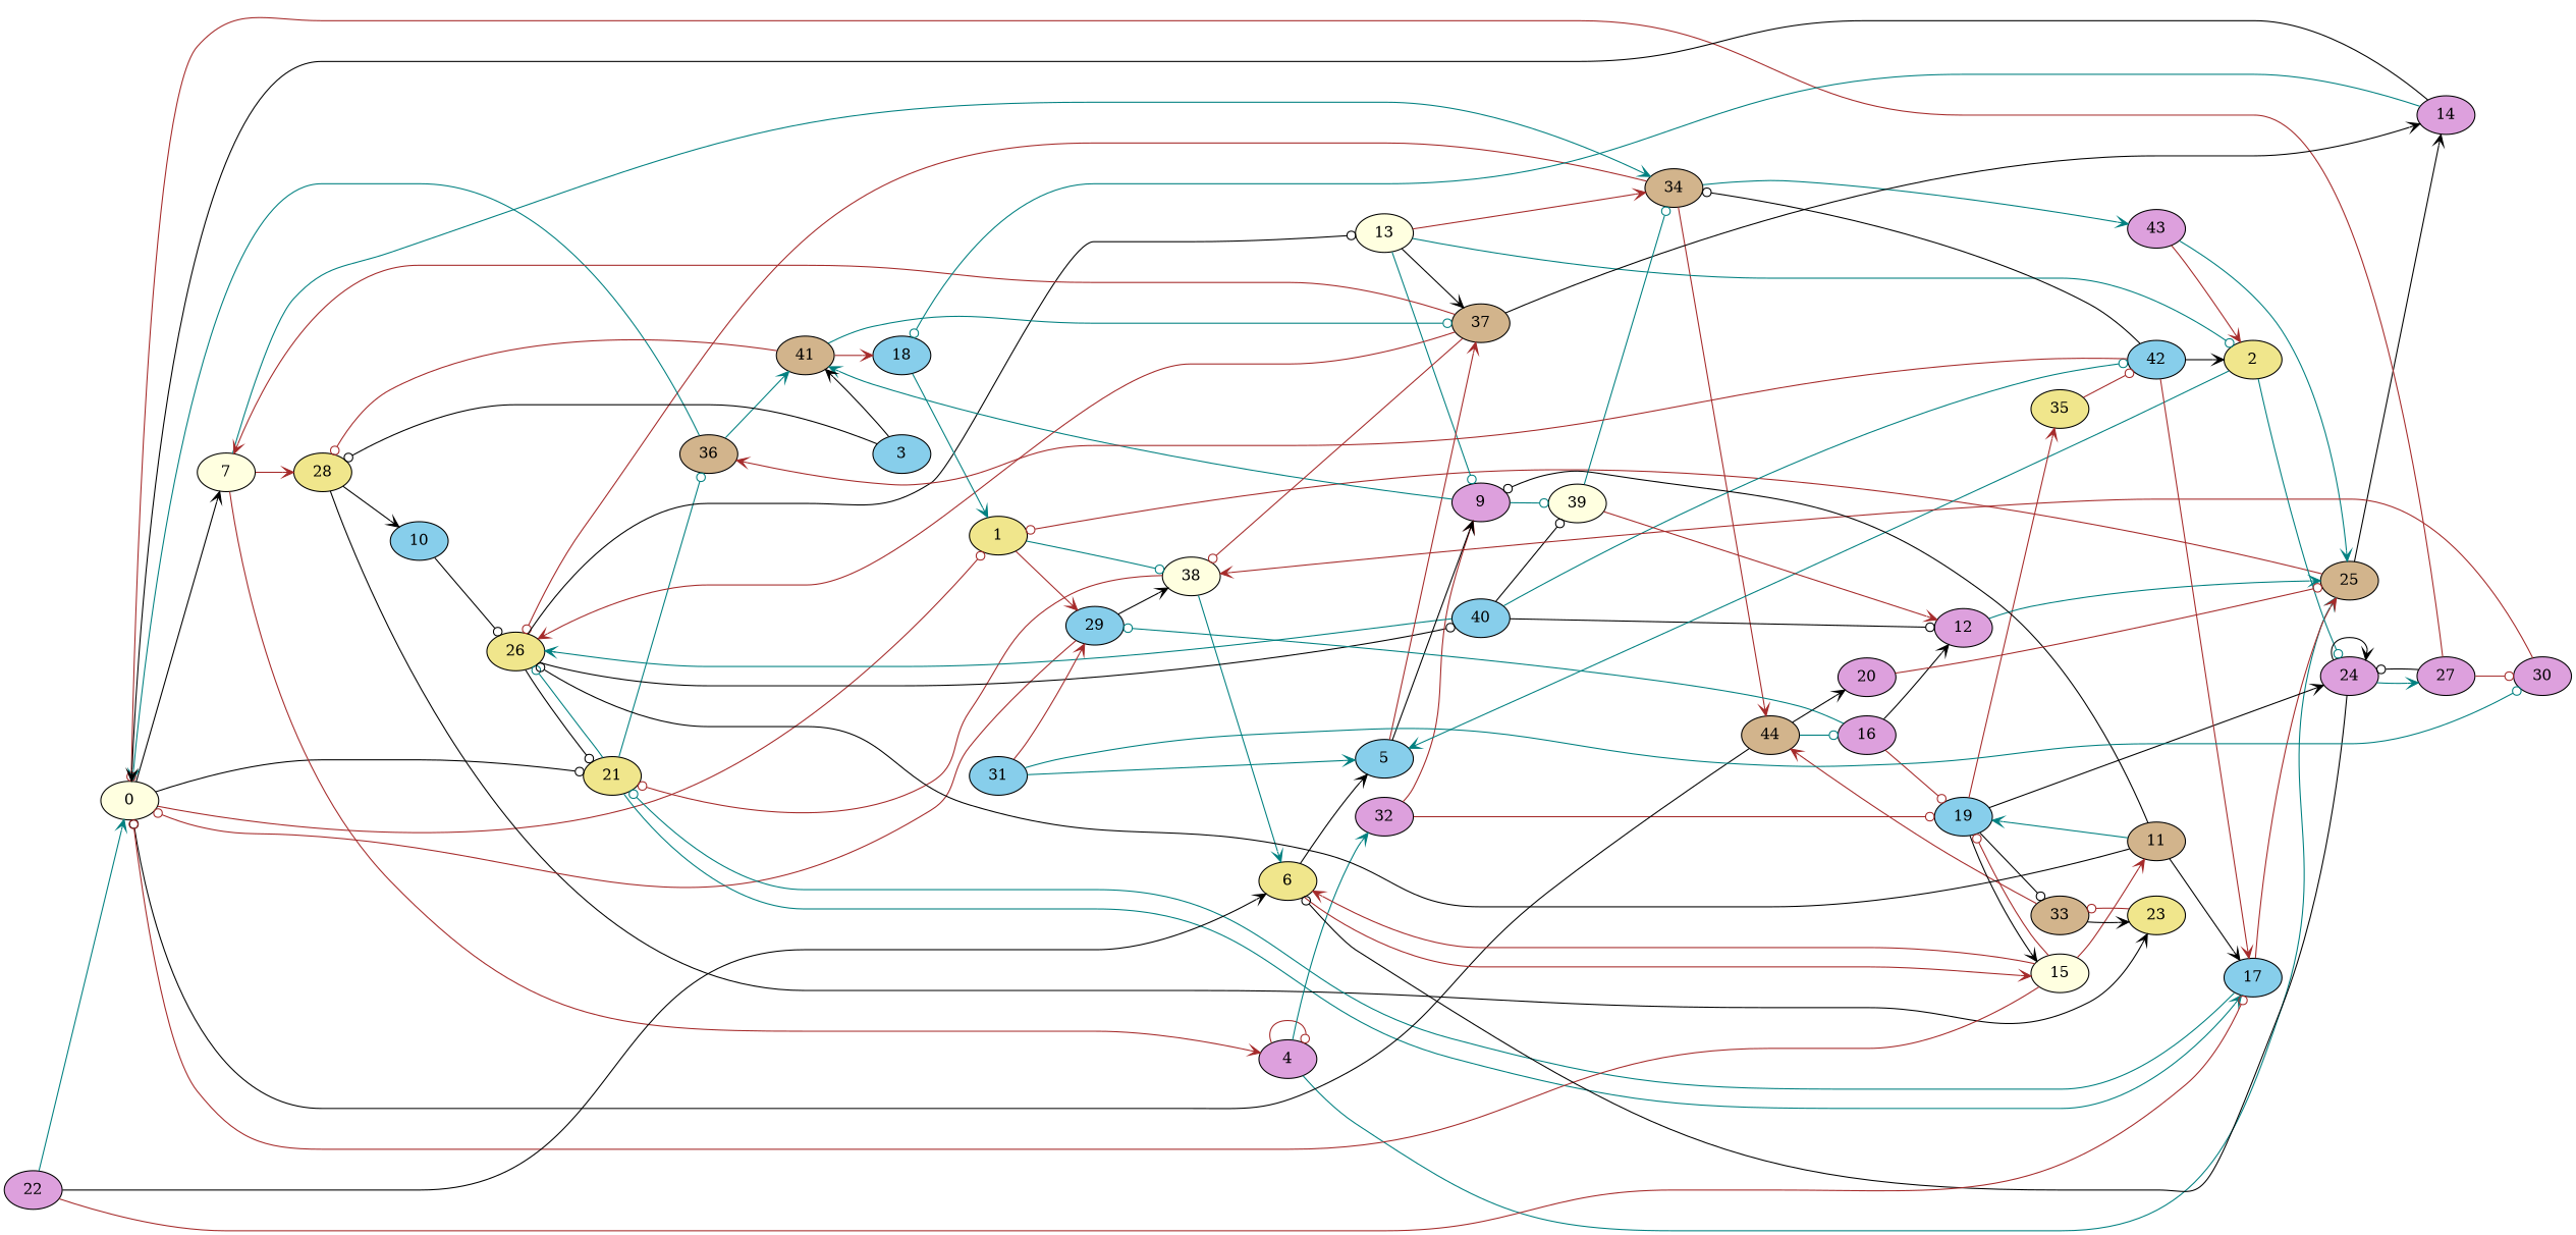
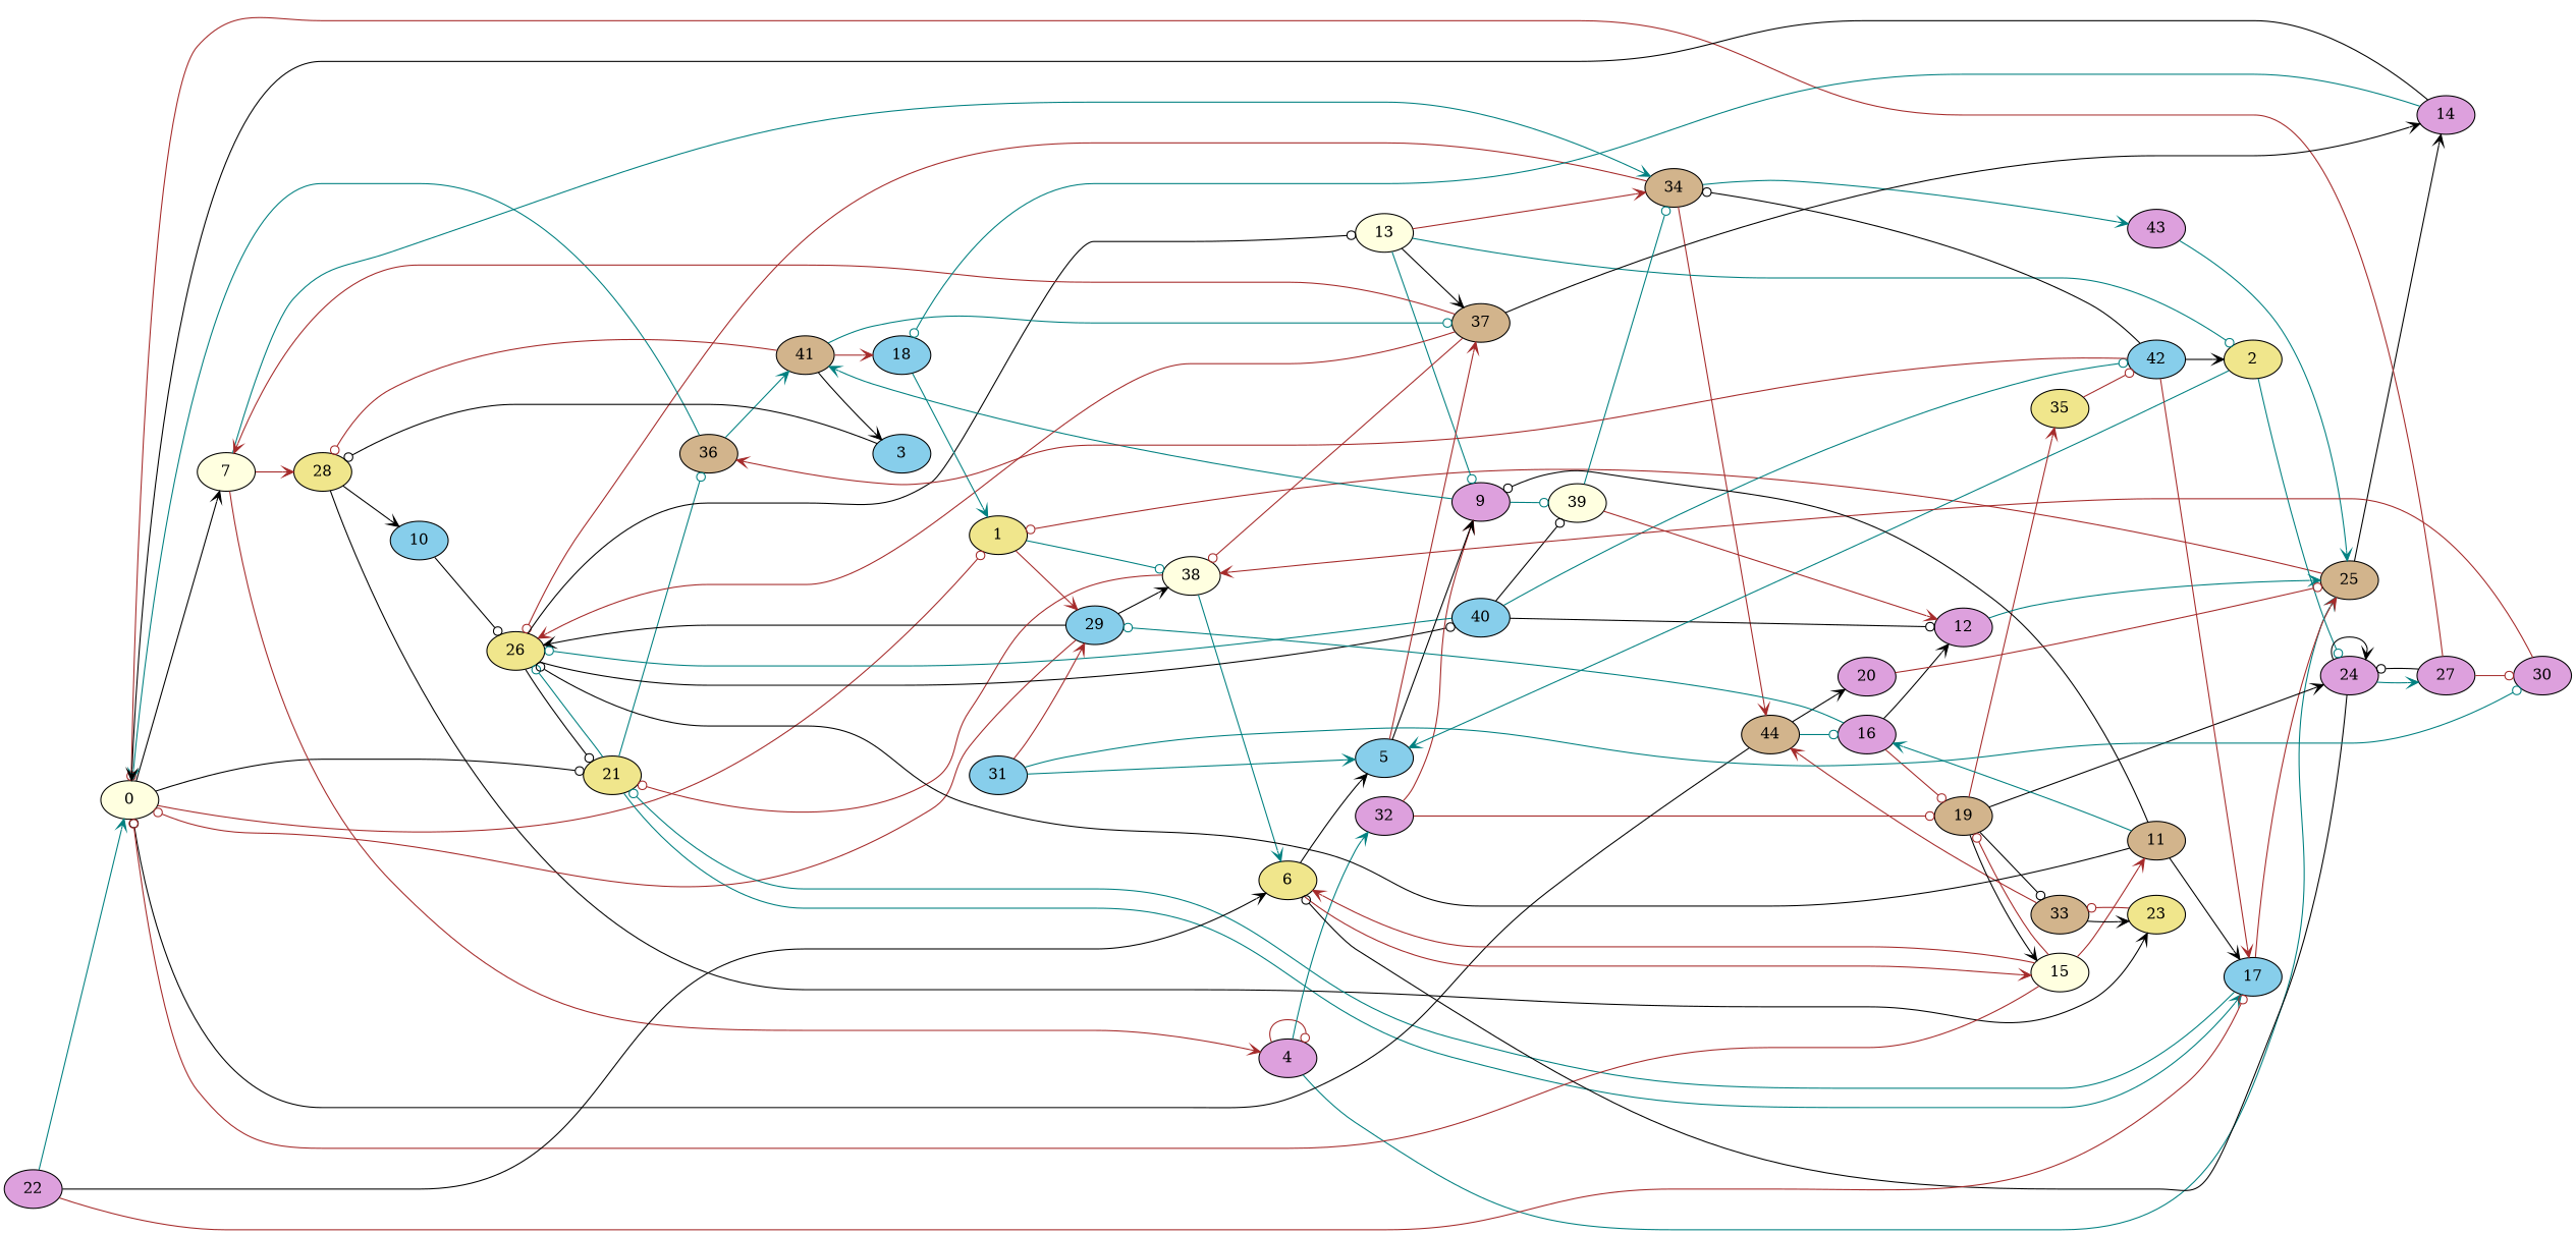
  digraph {
    rankdir=LR
    node [fillcolor=plum style=filled]
    edge [arrowhead=vee color=brown]
    0 [fillcolor=lightyellow]
    7 [fillcolor=lightyellow]
    1 [fillcolor=khaki]
    21 [fillcolor=khaki]
    28 [fillcolor=khaki]
    4
    34 [fillcolor=tan]
    29 [fillcolor=skyblue]
    38 [fillcolor=lightyellow]
    26 [fillcolor=khaki]
    17 [fillcolor=skyblue]
    36 [fillcolor=tan]
    10 [fillcolor=skyblue]
    23 [fillcolor=khaki]
    25 [fillcolor=tan]
    32
    44 [fillcolor=tan]
    43
    6 [fillcolor=khaki]
    13 [fillcolor=lightyellow]
    40 [fillcolor=skyblue]
    41 [fillcolor=tan]
    5 [fillcolor=skyblue]
    15 [fillcolor=lightyellow]
    2 [fillcolor=khaki]
    24
    27
    9
    37 [fillcolor=tan]
    30
    39 [fillcolor=lightyellow]
    14
    3 [fillcolor=skyblue]
    18 [fillcolor=skyblue]
    33 [fillcolor=tan]
-   19 [fillcolor=skyblue]
+   19 [fillcolor=tan]
    12
    11 [fillcolor=tan]
    35 [fillcolor=khaki]
    16
    20
    42 [fillcolor=skyblue]
    22
    31 [fillcolor=skyblue]
    0 -> 7 [color=black]
    0 -> 1 [arrowhead=odot]
    0 -> 21 [arrowhead=odot color=black]
    7 -> 28
    7 -> 4
    7 -> 34 [color=teal]
    1 -> 29
    1 -> 38 [arrowhead=odot color=teal]
    21 -> 26 [arrowhead=odot color=teal]
    21 -> 17 [color=teal]
    21 -> 36 [arrowhead=odot color=teal]
    28 -> 10 [color=black]
    28 -> 23 [color=black]
    4 -> 4 [arrowhead=odot]
    4 -> 25 [color=teal]
    4 -> 32 [color=teal]
    34 -> 26 [arrowhead=odot]
    34 -> 44
    34 -> 43 [color=teal]
    29 -> 0 [arrowhead=odot]
    29 -> 38 [color=black]
+   29 -> 26 [color=black]
    38 -> 21 [arrowhead=odot]
    38 -> 6 [color=teal]
    26 -> 21 [arrowhead=odot color=black]
    26 -> 13 [arrowhead=odot color=black]
    26 -> 40 [arrowhead=odot color=black]
    17 -> 21 [arrowhead=odot color=teal]
    17 -> 25
    36 -> 0 [color=teal]
    36 -> 41 [color=teal]
    10 -> 26 [arrowhead=odot color=black]
    23 -> 33 [arrowhead=odot]
    25 -> 1 [arrowhead=odot]
    25 -> 14 [color=black]
    32 -> 9
    32 -> 19 [arrowhead=odot]
    44 -> 0 [arrowhead=odot color=black]
    44 -> 16 [arrowhead=odot color=teal]
    44 -> 20 [color=black]
    43 -> 25 [color=teal]
-   43 -> 2
    6 -> 5 [color=black]
    6 -> 15
    13 -> 34
    13 -> 2 [arrowhead=odot color=teal]
    13 -> 9 [arrowhead=odot color=teal]
    13 -> 37 [color=black]
-   40 -> 26 [color=teal]
+   40 -> 26 [arrowhead=odot color=teal]
    40 -> 39 [arrowhead=odot color=black]
    40 -> 12 [arrowhead=odot color=black]
    40 -> 42 [arrowhead=odot color=teal]
    41 -> 28 [arrowhead=odot]
    41 -> 37 [arrowhead=odot color=teal]
    41 -> 18
    5 -> 9 [color=black]
    5 -> 37
    15 -> 0 [arrowhead=odot]
    15 -> 6
    15 -> 19 [arrowhead=odot]
    15 -> 11
    2 -> 5 [color=teal]
    2 -> 24 [arrowhead=odot color=teal]
    24 -> 6 [arrowhead=odot color=black]
    24 -> 24 [color=black]
    24 -> 27 [color=teal]
    27 -> 0 [arrowhead=odot]
    27 -> 24 [arrowhead=odot color=black]
    27 -> 30 [arrowhead=odot]
    9 -> 41 [color=teal]
    9 -> 39 [arrowhead=odot color=teal]
    37 -> 7
    37 -> 38 [arrowhead=odot]
    37 -> 26
    37 -> 14 [color=black]
    30 -> 38
    39 -> 34 [arrowhead=odot color=teal]
    39 -> 12
    14 -> 0 [color=black]
    14 -> 18 [arrowhead=odot color=teal]
    3 -> 28 [arrowhead=odot color=black]
-   3 -> 41 [color=black]
+   41 -> 3 [color=black]
    18 -> 1 [color=teal]
    33 -> 23 [color=black]
    33 -> 44
    19 -> 15 [color=black]
    19 -> 24 [color=black]
    19 -> 33 [arrowhead=odot color=black]
    19 -> 35
    12 -> 25 [color=teal]
    11 -> 26 [arrowhead=odot color=black]
    11 -> 17 [color=black]
    11 -> 9 [arrowhead=odot color=black]
-   11 -> 19 [color=teal]
+   11 -> 16 [color=teal]
    35 -> 42 [arrowhead=odot]
    16 -> 29 [arrowhead=odot color=teal]
    16 -> 19 [arrowhead=odot]
    16 -> 12 [color=black]
    20 -> 25 [arrowhead=odot]
    42 -> 34 [arrowhead=odot color=black]
    42 -> 17
    42 -> 36
    42 -> 2 [color=black]
    22 -> 0 [color=teal]
    22 -> 17 [arrowhead=odot]
    22 -> 6 [color=black]
    31 -> 29
    31 -> 5 [color=teal]
    31 -> 30 [arrowhead=odot color=teal]
  }
